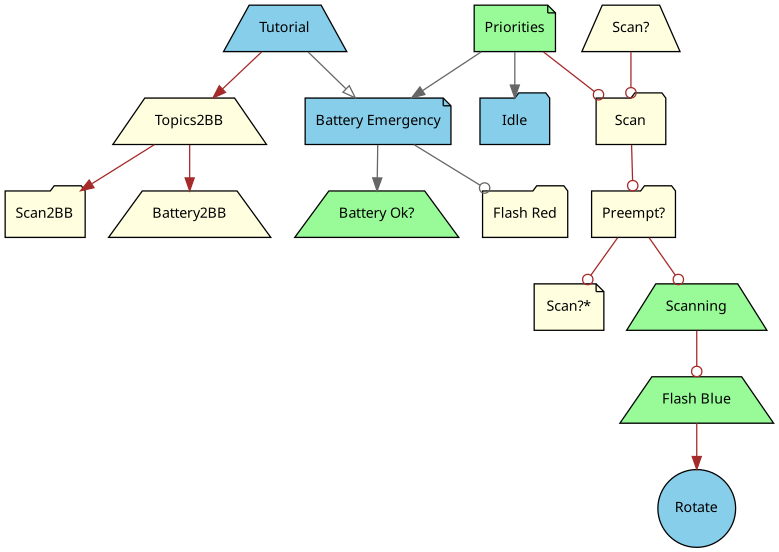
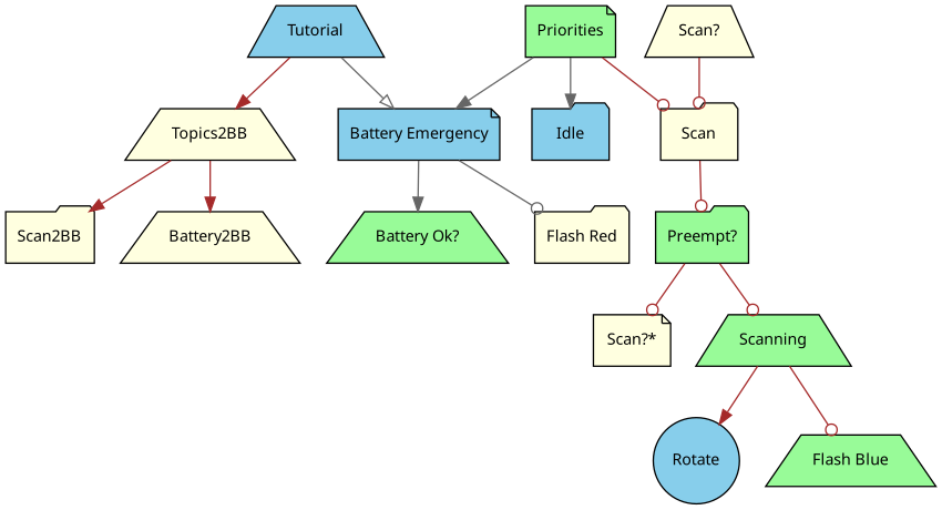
  digraph {
    fontname="Noto Sans"
    node [fillcolor=lightyellow fontcolor=black fontname="Noto Sans" fontsize=11 shape=trapezium style=filled]
    edge [arrowhead=normal color=brown fontname="Noto Sans"]
    Topics2BB
    Tutorial [fillcolor=skyblue]
    "Battery Emergency" [fillcolor=skyblue shape=note]
    Scan2BB [shape=folder]
    Battery2BB
    Priorities [fillcolor=palegreen shape=note]
    Scan [shape=folder]
    Idle [fillcolor=skyblue shape=folder]
    "Battery Ok?" [fillcolor=palegreen]
    "Flash Red" [shape=folder]
-   "Preempt?" [shape=folder]
+   "Preempt?" [fillcolor=palegreen shape=folder]
    "Scan?"
    "Scan?*" [shape=note]
    Scanning [fillcolor=palegreen]
    Rotate [fillcolor=skyblue shape=circle]
    "Flash Blue" [fillcolor=palegreen]
    Topics2BB -> Scan2BB
    Topics2BB -> Battery2BB
    Tutorial -> Topics2BB
    Tutorial -> "Battery Emergency" [arrowhead=onormal color=gray40]
    "Battery Emergency" -> "Battery Ok?" [color=gray40]
    "Battery Emergency" -> "Flash Red" [arrowhead=odot color=gray40]
    Priorities -> "Battery Emergency" [color=gray40]
    Priorities -> Scan [arrowhead=odot]
    Priorities -> Idle [color=gray40]
    Scan -> "Preempt?" [arrowhead=odot]
    "Preempt?" -> "Scan?*" [arrowhead=odot]
    "Preempt?" -> Scanning [arrowhead=odot]
    "Scan?" -> Scan [arrowhead=odot]
-   "Flash Blue" -> Rotate
+   Scanning -> Rotate
    Scanning -> "Flash Blue" [arrowhead=odot]
  }
